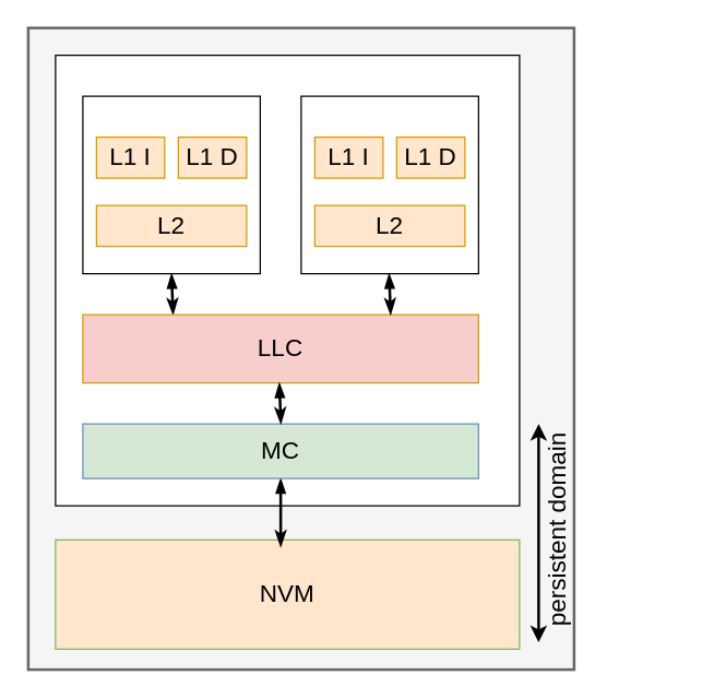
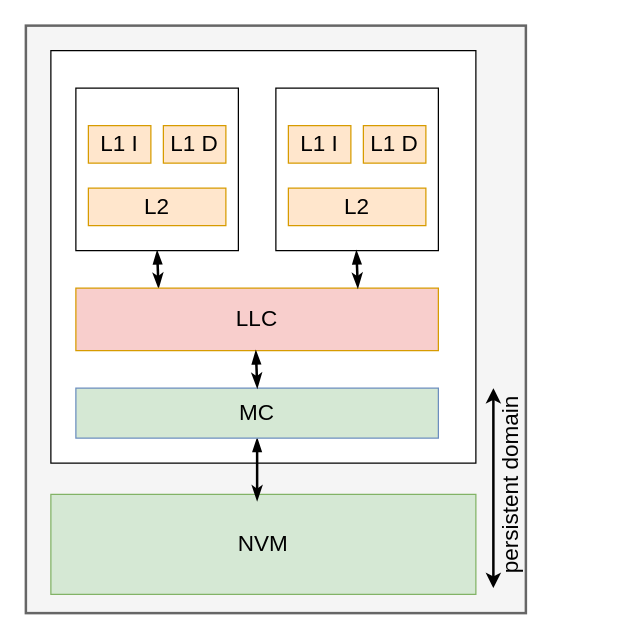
  <mxCell id="0" />
  <mxCell id="1" parent="0" />
  <mxCell id="2" value="" style="rounded=0;whiteSpace=wrap;html=1;fontSize=18;strokeWidth=2;fillColor=#f5f5f5;strokeColor=#666666;fontColor=#333333;" parent="1" vertex="1"><mxGeometry x="20" y="20" width="400" height="470" as="geometry" /></mxCell>
  <mxCell id="3" value="" style="rounded=0;whiteSpace=wrap;html=1;fontSize=18;" parent="1" vertex="1"><mxGeometry x="40" y="40" width="340" height="330" as="geometry" /></mxCell>
  <mxCell id="4" style="rounded=0;orthogonalLoop=1;jettySize=auto;html=1;exitX=0.5;exitY=1;exitDx=0;exitDy=0;entryX=0.228;entryY=0;entryDx=0;entryDy=0;entryPerimeter=0;fontSize=18;startArrow=blockThin;startFill=1;endArrow=classicThin;endFill=1;strokeWidth=2;" parent="1" source="5" target="13" edge="1"><mxGeometry relative="1" as="geometry" /></mxCell>
  <mxCell id="5" value="" style="whiteSpace=wrap;html=1;aspect=fixed;" parent="1" vertex="1"><mxGeometry x="60" y="70" width="130" height="130" as="geometry" /></mxCell>
  <mxCell id="6" value="L2" style="rounded=0;whiteSpace=wrap;html=1;fontSize=18;fillColor=#ffe6cc;strokeColor=#d79b00;" parent="1" vertex="1"><mxGeometry x="70" y="150" width="110" height="30" as="geometry" /></mxCell>
  <mxCell id="7" value="&lt;font style=&quot;font-size: 18px&quot;&gt;L1 D&lt;/font&gt;" style="rounded=0;whiteSpace=wrap;html=1;fontSize=18;fillColor=#ffe6cc;strokeColor=#d79b00;" parent="1" vertex="1"><mxGeometry x="130" y="100" width="50" height="30" as="geometry" /></mxCell>
  <mxCell id="8" value="&lt;font style=&quot;font-size: 18px&quot;&gt;L1 I&lt;/font&gt;" style="rounded=0;whiteSpace=wrap;html=1;fontSize=18;fillColor=#ffe6cc;strokeColor=#d79b00;" parent="1" vertex="1"><mxGeometry x="70" y="100" width="50" height="30" as="geometry" /></mxCell>
  <mxCell id="9" value="" style="whiteSpace=wrap;html=1;aspect=fixed;" parent="1" vertex="1"><mxGeometry x="220" y="70" width="130" height="130" as="geometry" /></mxCell>
  <mxCell id="10" value="L2" style="rounded=0;whiteSpace=wrap;html=1;fontSize=18;fillColor=#ffe6cc;strokeColor=#d79b00;" parent="1" vertex="1"><mxGeometry x="230" y="150" width="110" height="30" as="geometry" /></mxCell>
  <mxCell id="11" value="&lt;font style=&quot;font-size: 18px&quot;&gt;L1 D&lt;/font&gt;" style="rounded=0;whiteSpace=wrap;html=1;fontSize=18;fillColor=#ffe6cc;strokeColor=#d79b00;" parent="1" vertex="1"><mxGeometry x="290" y="100" width="50" height="30" as="geometry" /></mxCell>
  <mxCell id="12" value="&lt;font style=&quot;font-size: 18px&quot;&gt;L1 I&lt;/font&gt;" style="rounded=0;whiteSpace=wrap;html=1;fontSize=18;fillColor=#ffe6cc;strokeColor=#d79b00;" parent="1" vertex="1"><mxGeometry x="230" y="100" width="50" height="30" as="geometry" /></mxCell>
  <mxCell id="13" value="LLC" style="rounded=0;whiteSpace=wrap;html=1;fontSize=18;fillColor=#f8cecc;strokeColor=#d79b00;" parent="1" vertex="1"><mxGeometry x="60" y="230" width="290" height="50" as="geometry" /></mxCell>
- <mxCell id="14" value="NVM" style="rounded=0;whiteSpace=wrap;html=1;fontSize=18;fillColor=#ffe6cc;strokeColor=#82b366;" parent="1" vertex="1"><mxGeometry x="40" y="395" width="340" height="80" as="geometry" /></mxCell>
+ <mxCell id="14" value="NVM" style="rounded=0;whiteSpace=wrap;html=1;fontSize=18;fillColor=#d5e8d4;strokeColor=#82b366;" parent="1" vertex="1"><mxGeometry x="40" y="395" width="340" height="80" as="geometry" /></mxCell>
  <mxCell id="15" style="edgeStyle=none;rounded=0;orthogonalLoop=1;jettySize=auto;html=1;exitX=0.5;exitY=1;exitDx=0;exitDy=0;fontSize=18;startArrow=blockThin;startFill=1;endArrow=classicThin;endFill=1;strokeWidth=2;" parent="1" source="16" edge="1"><mxGeometry relative="1" as="geometry"><mxPoint x="205" y="400" as="targetPoint" /></mxGeometry></mxCell>
  <mxCell id="16" value="MC" style="rounded=0;whiteSpace=wrap;html=1;fontSize=18;fillColor=#d5e8d4;strokeColor=#6c8ebf;" parent="1" vertex="1"><mxGeometry x="60" y="310" width="290" height="40" as="geometry" /></mxCell>
  <mxCell id="17" style="rounded=0;orthogonalLoop=1;jettySize=auto;html=1;exitX=0.5;exitY=1;exitDx=0;exitDy=0;entryX=0.228;entryY=0;entryDx=0;entryDy=0;entryPerimeter=0;fontSize=18;startArrow=blockThin;startFill=1;endArrow=classicThin;endFill=1;strokeWidth=2;" parent="1" edge="1"><mxGeometry relative="1" as="geometry"><mxPoint x="284.44" y="200" as="sourcePoint" /><mxPoint x="285.56" y="230" as="targetPoint" /></mxGeometry></mxCell>
  <mxCell id="18" style="rounded=0;orthogonalLoop=1;jettySize=auto;html=1;exitX=0.5;exitY=1;exitDx=0;exitDy=0;entryX=0.228;entryY=0;entryDx=0;entryDy=0;entryPerimeter=0;fontSize=18;startArrow=blockThin;startFill=1;endArrow=classicThin;endFill=1;strokeWidth=2;" parent="1" edge="1"><mxGeometry relative="1" as="geometry"><mxPoint x="204" y="280" as="sourcePoint" /><mxPoint x="205.12" y="310" as="targetPoint" /></mxGeometry></mxCell>
  <mxCell id="19" value="" style="endArrow=classic;startArrow=classic;html=1;fontSize=18;strokeWidth=2;" parent="1" edge="1"><mxGeometry width="50" height="50" relative="1" as="geometry"><mxPoint x="394" y="470" as="sourcePoint" /><mxPoint x="394" y="310" as="targetPoint" /></mxGeometry></mxCell>
  <mxCell id="20" value="persistent domain" style="text;html=1;strokeColor=none;fillColor=none;align=center;verticalAlign=middle;whiteSpace=wrap;rounded=0;fontSize=18;rotation=270;" parent="1" vertex="1"><mxGeometry x="324.19" y="377.57" width="167.63" height="20" as="geometry" /></mxCell>
